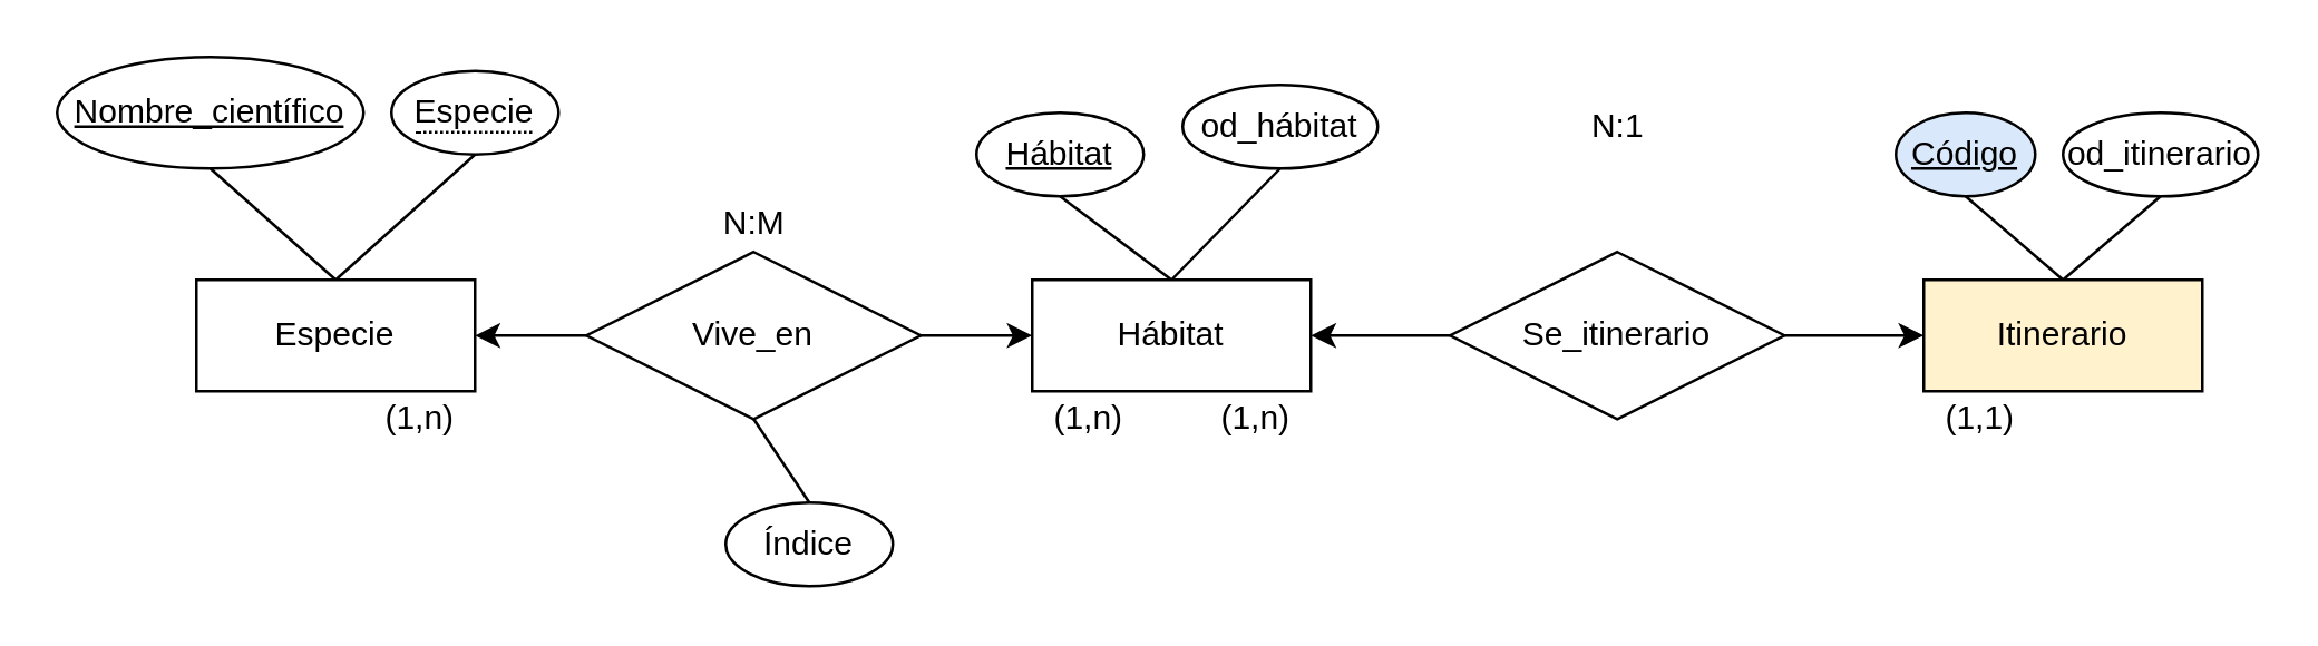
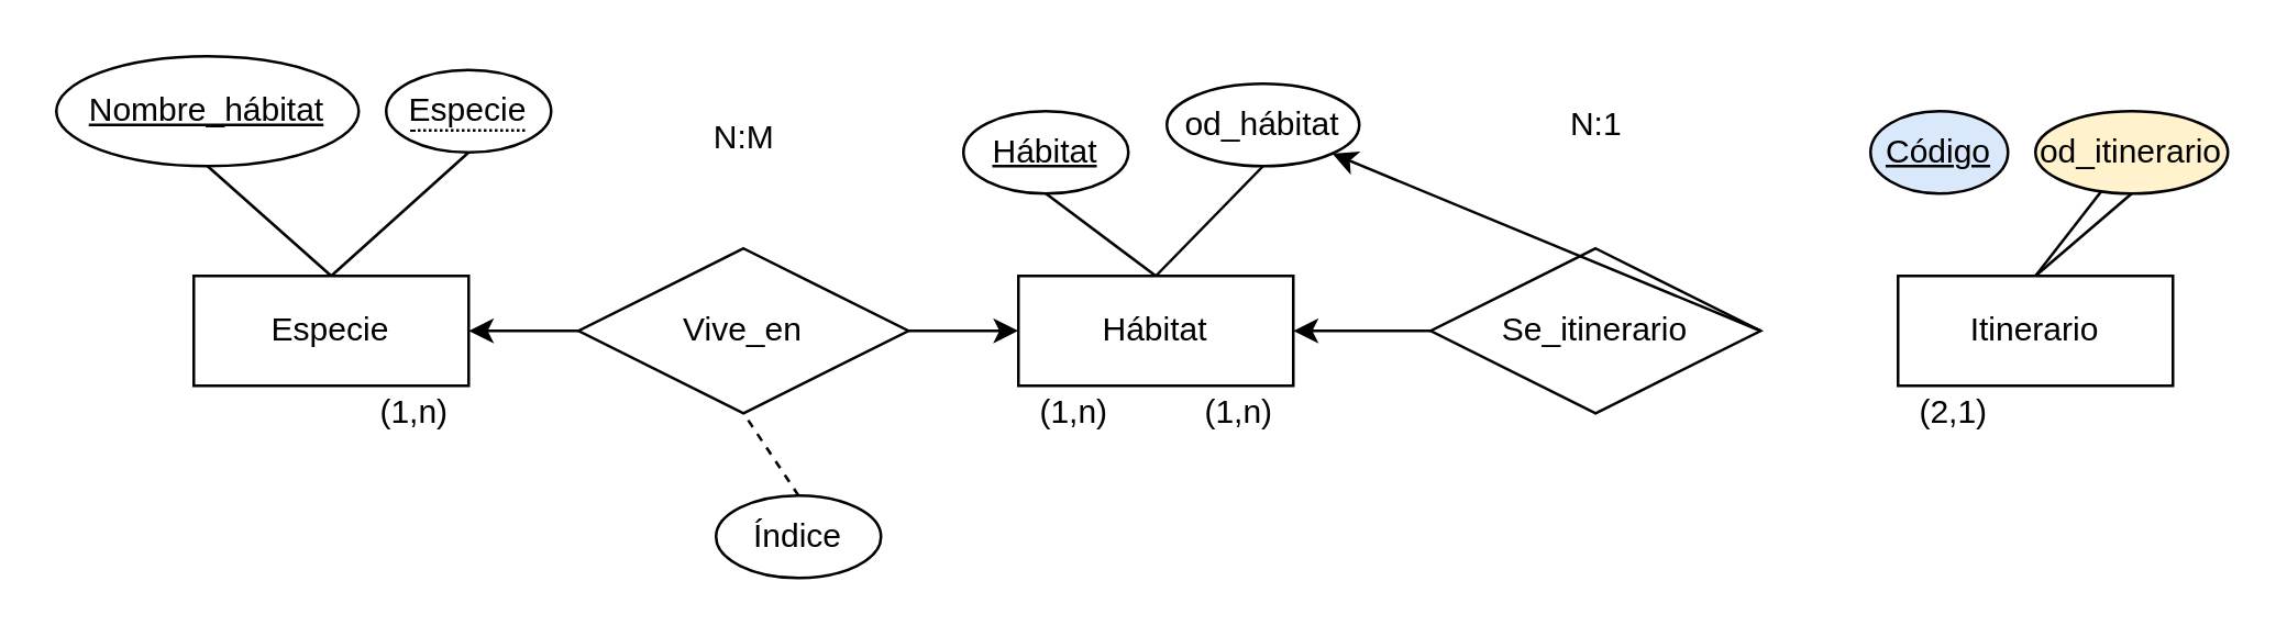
  <mxCell id="0" />
  <mxCell id="1" parent="0" />
  <mxCell id="2" value="Especie" style="whiteSpace=wrap;html=1;align=center;" vertex="1" parent="1"><mxGeometry x="70" y="100" width="100" height="40" as="geometry" /></mxCell>
- <mxCell id="3" value="Itinerario" style="whiteSpace=wrap;html=1;align=center;fillColor=#fff2cc;" vertex="1" parent="1"><mxGeometry x="690" y="100" width="100" height="40" as="geometry" /></mxCell>
+ <mxCell id="3" value="Itinerario" style="whiteSpace=wrap;html=1;align=center;" vertex="1" parent="1"><mxGeometry x="690" y="100" width="100" height="40" as="geometry" /></mxCell>
  <mxCell id="4" value="Hábitat" style="whiteSpace=wrap;html=1;align=center;" vertex="1" parent="1"><mxGeometry x="370" y="100" width="100" height="40" as="geometry" /></mxCell>
  <mxCell id="5" value="Se_itinerario" style="shape=rhombus;perimeter=rhombusPerimeter;whiteSpace=wrap;html=1;align=center;" vertex="1" parent="1"><mxGeometry x="520" y="90" width="120" height="60" as="geometry" /></mxCell>
  <mxCell id="6" value="Vive_en" style="shape=rhombus;perimeter=rhombusPerimeter;whiteSpace=wrap;html=1;align=center;" vertex="1" parent="1"><mxGeometry x="210" y="90" width="120" height="60" as="geometry" /></mxCell>
  <mxCell id="7" value="" style="endArrow=classic;html=1;rounded=0;entryX=1;entryY=0.5;entryDx=0;entryDy=0;" edge="1" parent="1" source="6" target="2"><mxGeometry width="50" height="50" relative="1" as="geometry"><mxPoint x="210" y="250" as="sourcePoint" /><mxPoint x="260" y="200" as="targetPoint" /></mxGeometry></mxCell>
  <mxCell id="8" value="" style="endArrow=classic;html=1;rounded=0;entryX=0;entryY=0.5;entryDx=0;entryDy=0;exitX=1;exitY=0.5;exitDx=0;exitDy=0;" edge="1" parent="1" source="6" target="4"><mxGeometry width="50" height="50" relative="1" as="geometry"><mxPoint x="280" y="240" as="sourcePoint" /><mxPoint x="330" y="190" as="targetPoint" /></mxGeometry></mxCell>
  <mxCell id="9" value="" style="endArrow=classic;html=1;rounded=0;entryX=1;entryY=0.5;entryDx=0;entryDy=0;exitX=0;exitY=0.5;exitDx=0;exitDy=0;" edge="1" parent="1" source="5" target="4"><mxGeometry width="50" height="50" relative="1" as="geometry"><mxPoint x="490" y="180" as="sourcePoint" /><mxPoint x="540" y="160" as="targetPoint" /></mxGeometry></mxCell>
- <mxCell id="10" value="" style="endArrow=classic;html=1;rounded=0;entryX=0;entryY=0.5;entryDx=0;entryDy=0;exitX=1;exitY=0.5;exitDx=0;exitDy=0;" edge="1" parent="1" source="5" target="3"><mxGeometry width="50" height="50" relative="1" as="geometry"><mxPoint x="400" y="180" as="sourcePoint" /><mxPoint x="450" y="130" as="targetPoint" /></mxGeometry></mxCell>
- <mxCell id="11" value="(1,1)" style="text;html=1;align=center;verticalAlign=middle;resizable=0;points=[];autosize=1;strokeColor=none;fillColor=none;" vertex="1" parent="1"><mxGeometry x="690" y="140" width="40" height="20" as="geometry" /></mxCell>
+ <mxCell id="10" value="" style="endArrow=classic;html=1;rounded=0;exitX=1;exitY=0.5;exitDx=0;exitDy=0;" edge="1" parent="1" source="5" target="16"><mxGeometry width="50" height="50" relative="1" as="geometry"><mxPoint x="400" y="180" as="sourcePoint" /><mxPoint x="450" y="130" as="targetPoint" /></mxGeometry></mxCell>
+ <mxCell id="11" value="(2,1)" style="text;html=1;align=center;verticalAlign=middle;resizable=0;points=[];autosize=1;strokeColor=none;fillColor=none;" vertex="1" parent="1"><mxGeometry x="690" y="140" width="40" height="20" as="geometry" /></mxCell>
  <mxCell id="12" value="Código" style="ellipse;whiteSpace=wrap;html=1;align=center;fontStyle=4;fillColor=#dae8fc;" vertex="1" parent="1"><mxGeometry x="680" y="40" width="50" height="30" as="geometry" /></mxCell>
- <mxCell id="13" value="Nombre_científico" style="ellipse;whiteSpace=wrap;html=1;align=center;fontStyle=4;" vertex="1" parent="1"><mxGeometry x="20" y="20" width="110" height="40" as="geometry" /></mxCell>
+ <mxCell id="13" value="Nombre_hábitat" style="ellipse;whiteSpace=wrap;html=1;align=center;fontStyle=4;" vertex="1" parent="1"><mxGeometry x="20" y="20" width="110" height="40" as="geometry" /></mxCell>
  <mxCell id="14" value="&lt;span style=&quot;border-bottom: 1px dotted&quot;&gt;Especie&lt;/span&gt;" style="ellipse;whiteSpace=wrap;html=1;align=center;" vertex="1" parent="1"><mxGeometry x="140" y="25" width="60" height="30" as="geometry" /></mxCell>
  <mxCell id="15" value="Hábitat" style="ellipse;whiteSpace=wrap;html=1;align=center;fontStyle=4;" vertex="1" parent="1"><mxGeometry x="350" y="40" width="60" height="30" as="geometry" /></mxCell>
  <mxCell id="16" value="od_hábitat" style="ellipse;whiteSpace=wrap;html=1;align=center;" vertex="1" parent="1"><mxGeometry x="424" y="30" width="70" height="30" as="geometry" /></mxCell>
- <mxCell id="17" value="od_itinerario" style="ellipse;whiteSpace=wrap;html=1;align=center;" vertex="1" parent="1"><mxGeometry x="740" y="40" width="70" height="30" as="geometry" /></mxCell>
+ <mxCell id="17" value="od_itinerario" style="ellipse;whiteSpace=wrap;html=1;align=center;fillColor=#fff2cc;" vertex="1" parent="1"><mxGeometry x="740" y="40" width="70" height="30" as="geometry" /></mxCell>
  <mxCell id="18" value="Índice" style="ellipse;whiteSpace=wrap;html=1;align=center;" vertex="1" parent="1"><mxGeometry x="260" y="180" width="60" height="30" as="geometry" /></mxCell>
  <mxCell id="19" value="(1,n)" style="text;html=1;align=center;verticalAlign=middle;resizable=0;points=[];autosize=1;strokeColor=none;fillColor=none;" vertex="1" parent="1"><mxGeometry x="130" y="140" width="40" height="20" as="geometry" /></mxCell>
  <mxCell id="20" value="(1,n)" style="text;html=1;align=center;verticalAlign=middle;resizable=0;points=[];autosize=1;strokeColor=none;fillColor=none;" vertex="1" parent="1"><mxGeometry x="370" y="140" width="40" height="20" as="geometry" /></mxCell>
- <mxCell id="21" value="N:M" style="text;html=1;align=center;verticalAlign=middle;resizable=0;points=[];autosize=1;strokeColor=none;fillColor=none;" vertex="1" parent="1"><mxGeometry x="250" y="70" width="40" height="20" as="geometry" /></mxCell>
+ <mxCell id="21" value="N:M" style="text;html=1;align=center;verticalAlign=middle;resizable=0;points=[];autosize=1;strokeColor=none;fillColor=none;" vertex="1" parent="1"><mxGeometry x="250" y="40" width="40" height="20" as="geometry" /></mxCell>
  <mxCell id="22" value="(1,n)" style="text;html=1;align=center;verticalAlign=middle;resizable=0;points=[];autosize=1;strokeColor=none;fillColor=none;" vertex="1" parent="1"><mxGeometry x="430" y="140" width="40" height="20" as="geometry" /></mxCell>
  <mxCell id="23" value="N:1" style="text;html=1;align=center;verticalAlign=middle;resizable=0;points=[];autosize=1;strokeColor=none;fillColor=none;" vertex="1" parent="1"><mxGeometry x="565" y="35" width="30" height="20" as="geometry" /></mxCell>
  <mxCell id="24" value="" style="endArrow=none;html=1;rounded=0;entryX=0.5;entryY=1;entryDx=0;entryDy=0;exitX=0.5;exitY=0;exitDx=0;exitDy=0;" edge="1" parent="1" source="4" target="16"><mxGeometry width="50" height="50" relative="1" as="geometry"><mxPoint x="400" y="170" as="sourcePoint" /><mxPoint x="450" y="120" as="targetPoint" /></mxGeometry></mxCell>
  <mxCell id="25" value="" style="endArrow=none;html=1;rounded=0;entryX=0.5;entryY=1;entryDx=0;entryDy=0;" edge="1" parent="1" target="15"><mxGeometry width="50" height="50" relative="1" as="geometry"><mxPoint x="420" y="100" as="sourcePoint" /><mxPoint x="410" y="-25" as="targetPoint" /></mxGeometry></mxCell>
- <mxCell id="26" value="" style="endArrow=none;html=1;rounded=0;entryX=0.5;entryY=1;entryDx=0;entryDy=0;exitX=0.5;exitY=0;exitDx=0;exitDy=0;" edge="1" parent="1" source="18" target="6"><mxGeometry width="50" height="50" relative="1" as="geometry"><mxPoint x="200" y="230" as="sourcePoint" /><mxPoint x="250" y="180" as="targetPoint" /></mxGeometry></mxCell>
+ <mxCell id="26" value="" style="endArrow=none;html=1;rounded=0;entryX=0.5;entryY=1;entryDx=0;entryDy=0;exitX=0.5;exitY=0;exitDx=0;exitDy=0;dashed=1;" edge="1" parent="1" source="18" target="6"><mxGeometry width="50" height="50" relative="1" as="geometry"><mxPoint x="200" y="230" as="sourcePoint" /><mxPoint x="250" y="180" as="targetPoint" /></mxGeometry></mxCell>
  <mxCell id="27" value="" style="endArrow=none;html=1;rounded=0;entryX=0.5;entryY=1;entryDx=0;entryDy=0;exitX=0.5;exitY=0;exitDx=0;exitDy=0;" edge="1" parent="1" source="2" target="13"><mxGeometry width="50" height="50" relative="1" as="geometry"><mxPoint x="60" y="230" as="sourcePoint" /><mxPoint x="110" y="180" as="targetPoint" /></mxGeometry></mxCell>
  <mxCell id="28" value="" style="endArrow=none;html=1;rounded=0;entryX=0.5;entryY=1;entryDx=0;entryDy=0;exitX=0.5;exitY=0;exitDx=0;exitDy=0;" edge="1" parent="1" source="2" target="14"><mxGeometry width="50" height="50" relative="1" as="geometry"><mxPoint x="150" y="230" as="sourcePoint" /><mxPoint x="200" y="180" as="targetPoint" /></mxGeometry></mxCell>
- <mxCell id="29" value="" style="endArrow=none;html=1;rounded=0;entryX=0.5;entryY=1;entryDx=0;entryDy=0;exitX=0.5;exitY=0;exitDx=0;exitDy=0;" edge="1" parent="1" source="3" target="12"><mxGeometry width="50" height="50" relative="1" as="geometry"><mxPoint x="660" y="250" as="sourcePoint" /><mxPoint x="710" y="80" as="targetPoint" /></mxGeometry></mxCell>
+ <mxCell id="29" value="" style="endArrow=none;html=1;rounded=0;exitX=0.5;exitY=0;exitDx=0;exitDy=0;" edge="1" parent="1" source="3" target="17"><mxGeometry width="50" height="50" relative="1" as="geometry"><mxPoint x="660" y="250" as="sourcePoint" /><mxPoint x="710" y="80" as="targetPoint" /></mxGeometry></mxCell>
  <mxCell id="30" value="" style="endArrow=none;html=1;rounded=0;entryX=0.5;entryY=1;entryDx=0;entryDy=0;" edge="1" parent="1" target="17"><mxGeometry width="50" height="50" relative="1" as="geometry"><mxPoint x="740" y="100" as="sourcePoint" /><mxPoint x="750" y="200" as="targetPoint" /></mxGeometry></mxCell>
